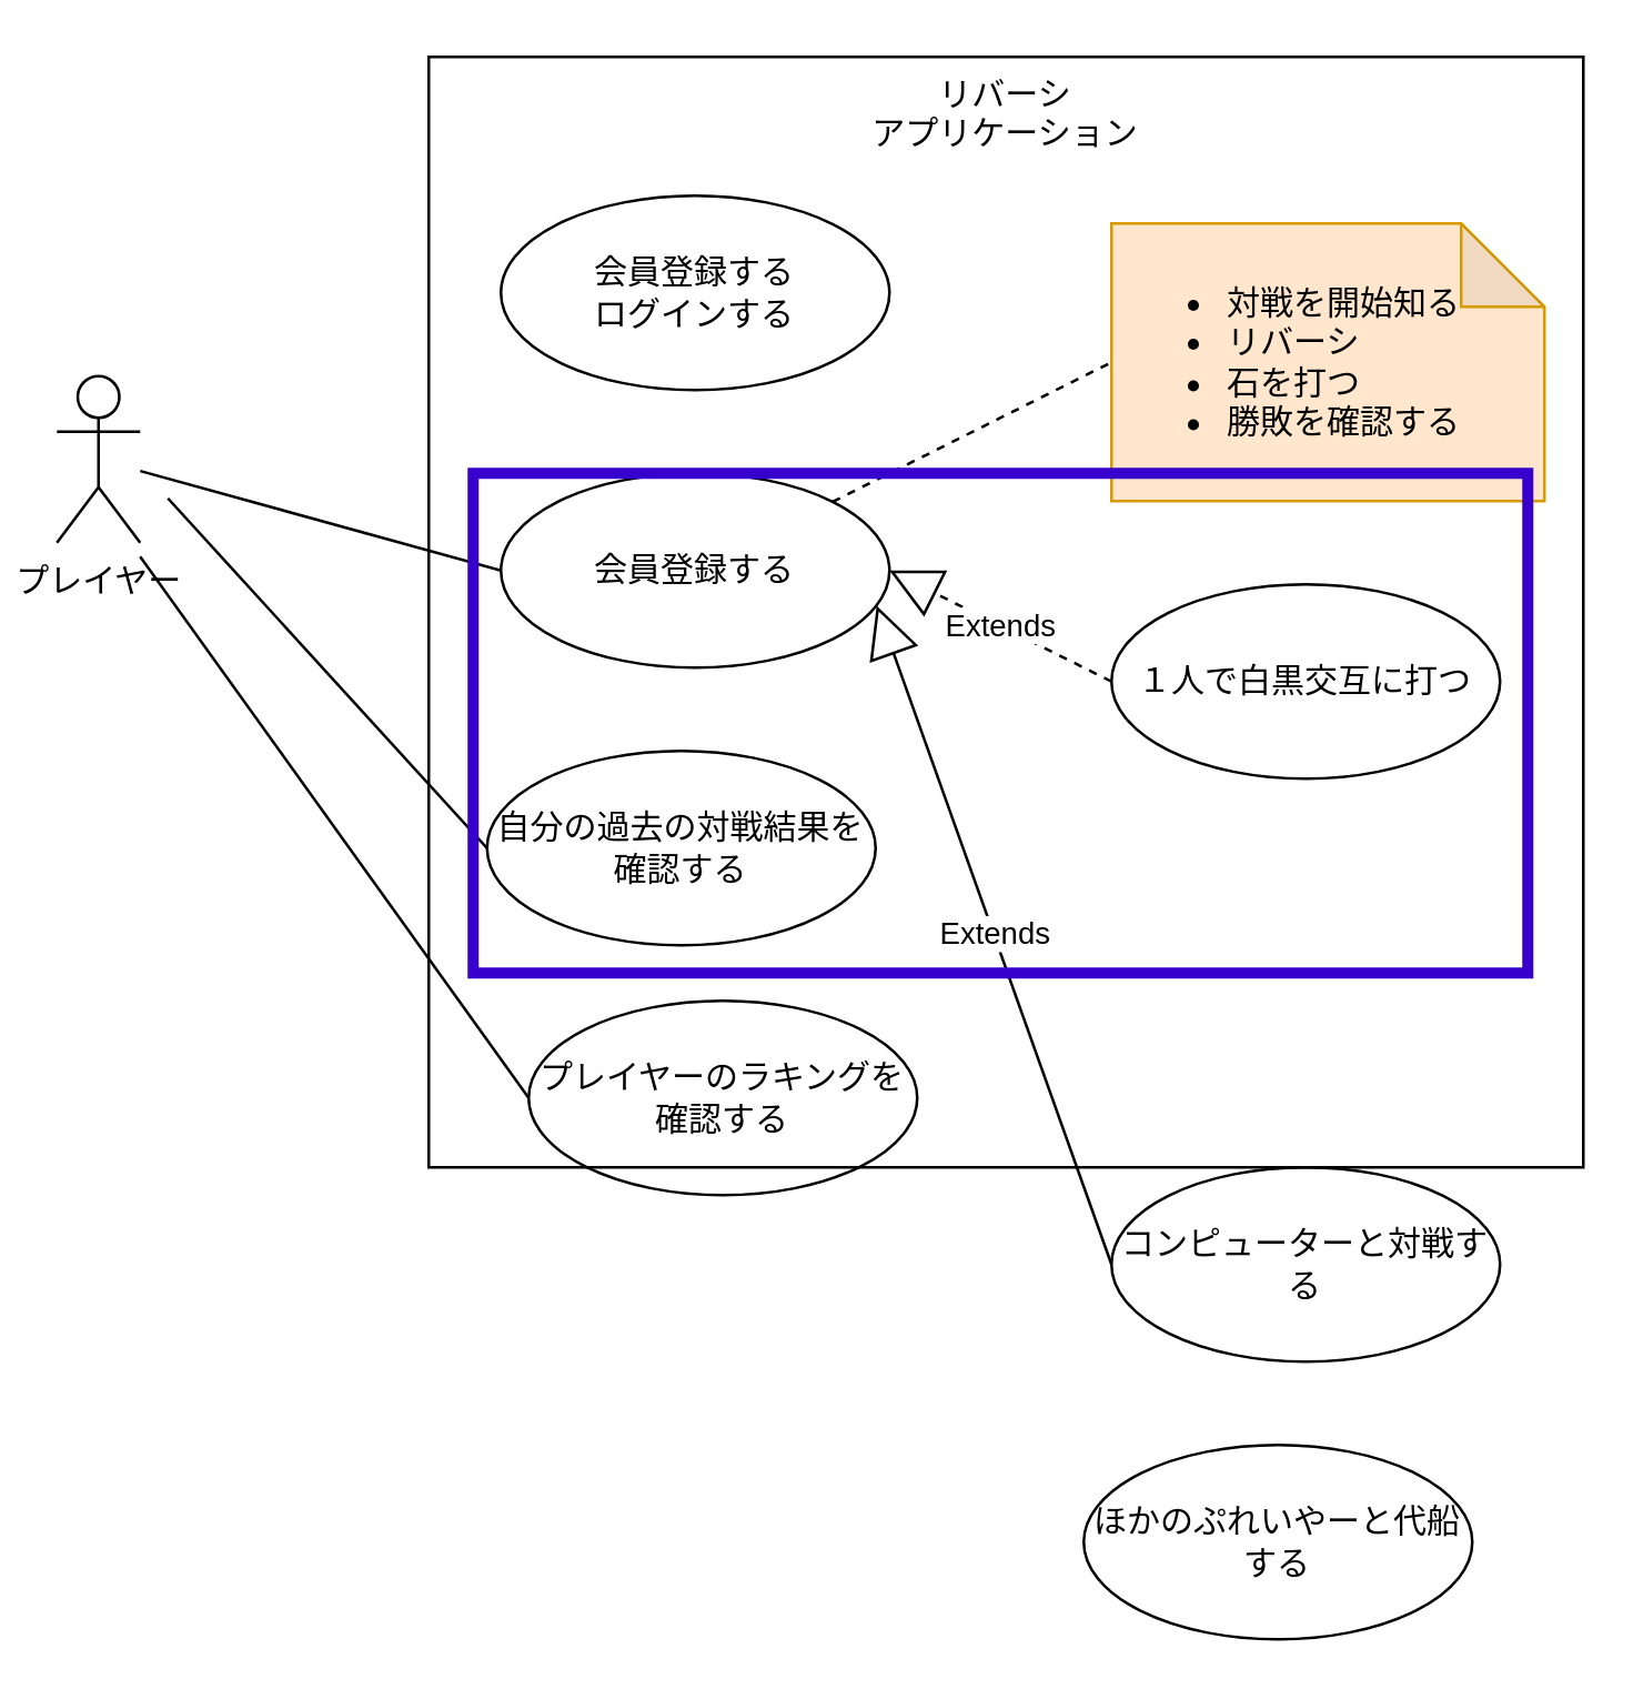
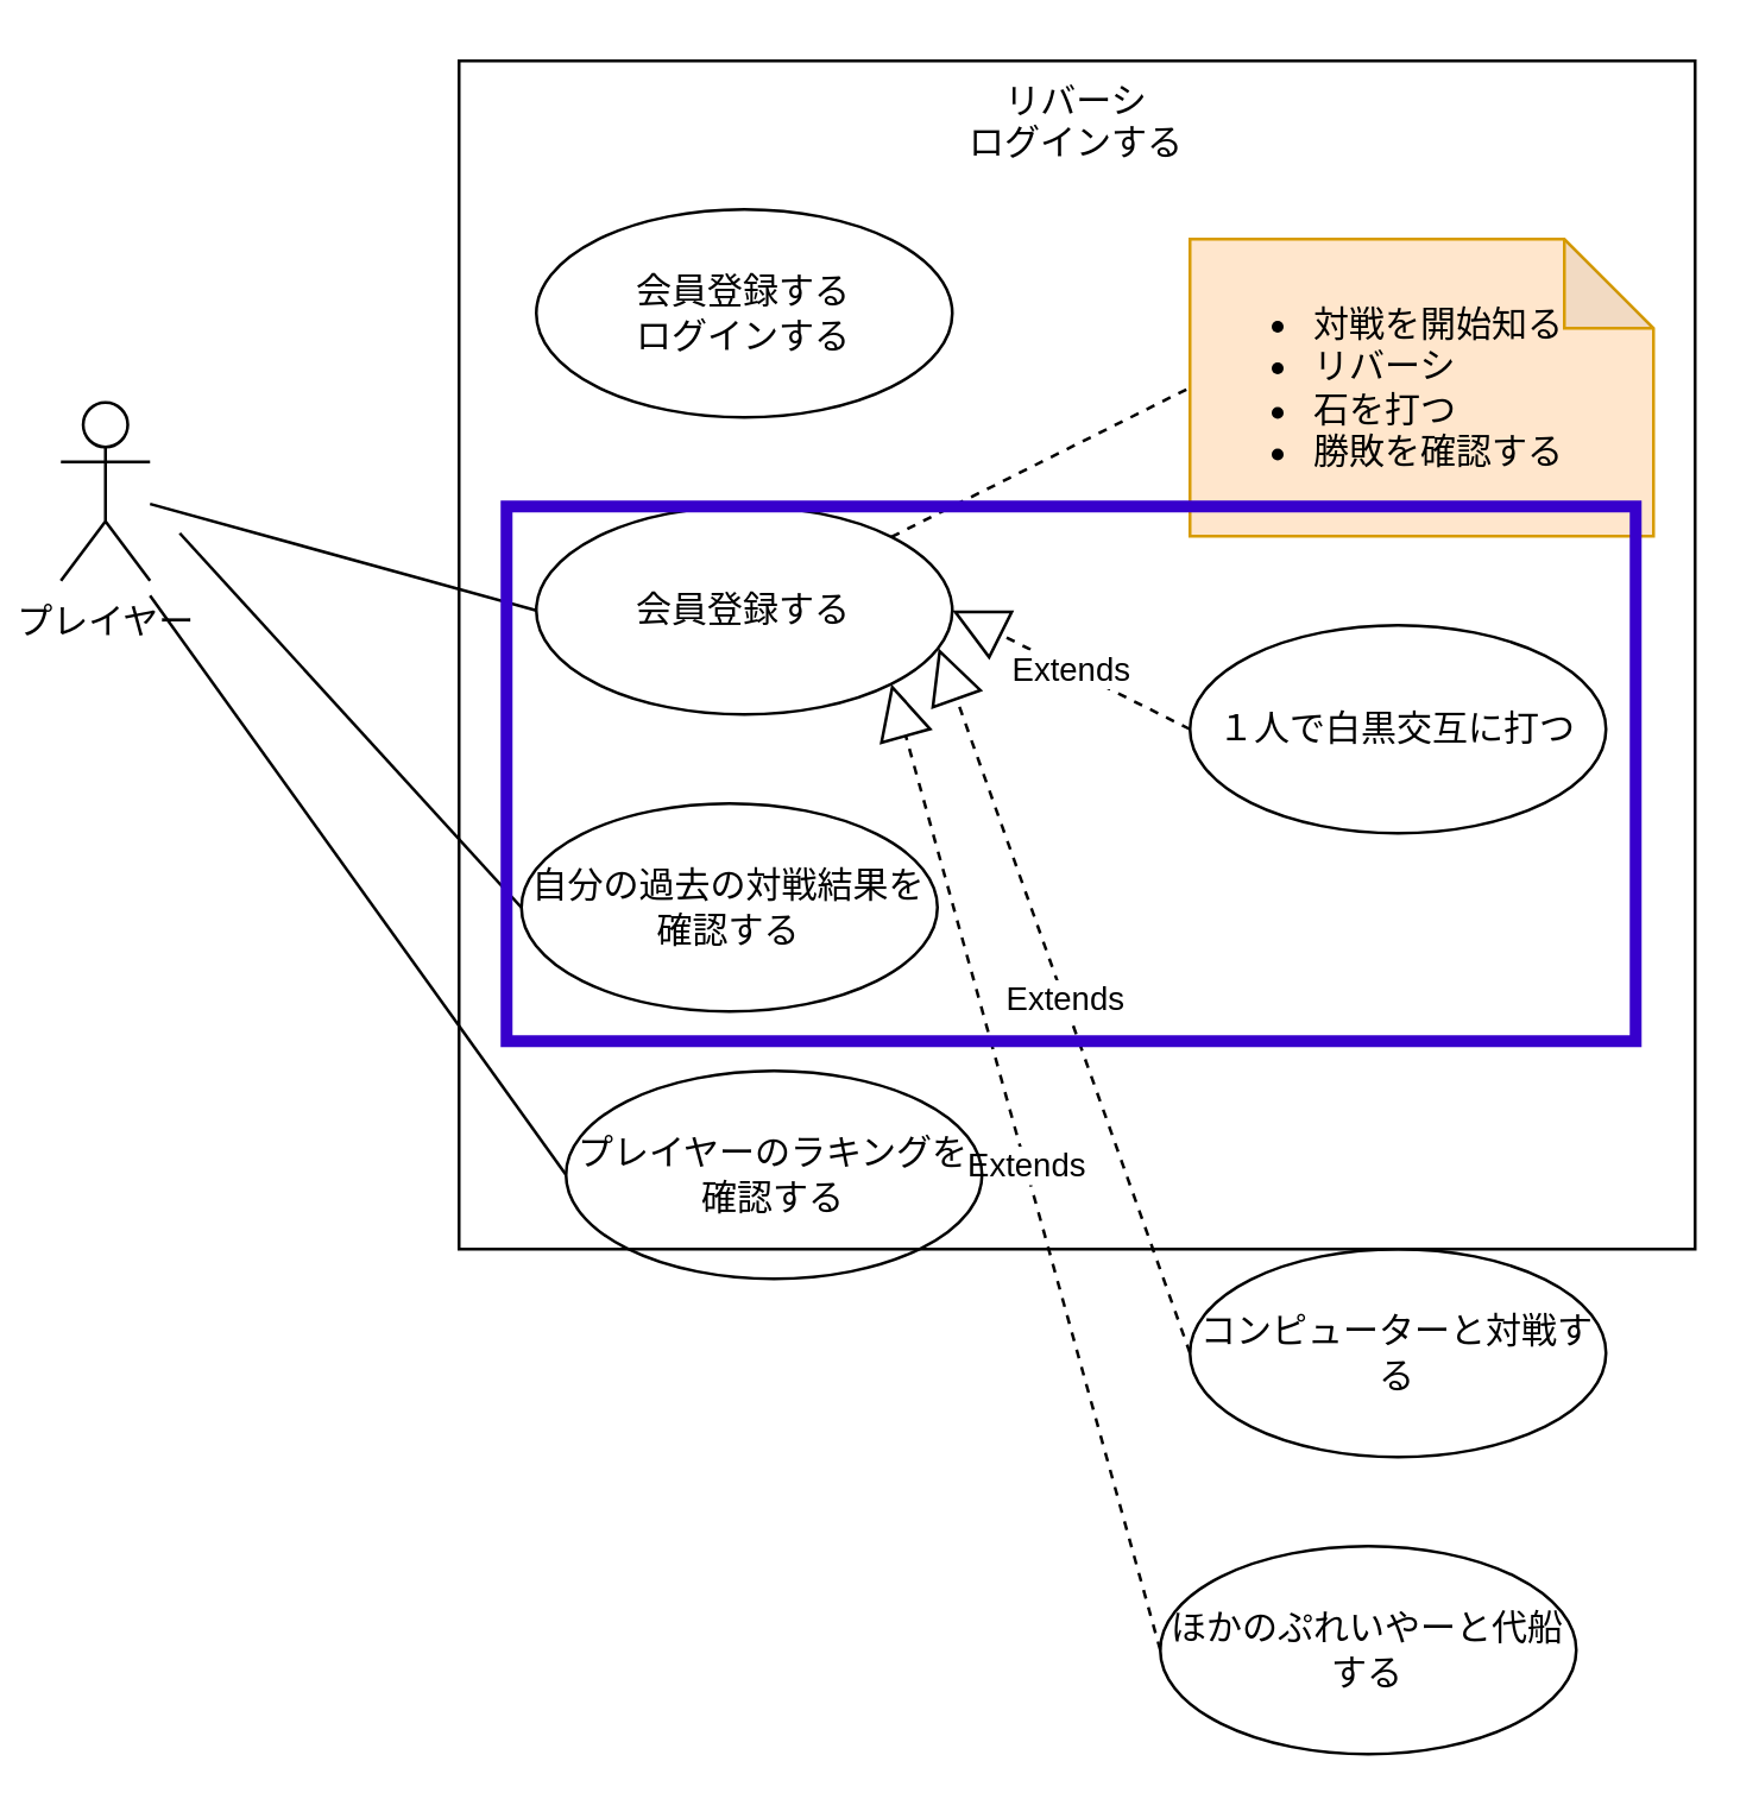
  <mxCell id="0" />
  <mxCell id="1" parent="0" />
- <mxCell id="2" value="リバーシ&lt;br&gt;アプリケーション" style="rounded=0;whiteSpace=wrap;html=1;fillColor=none;align=center;verticalAlign=top;" vertex="1" parent="1"><mxGeometry x="154" y="20" width="416" height="400" as="geometry" /></mxCell>
+ <mxCell id="2" value="リバーシ&lt;br&gt;ログインする" style="rounded=0;whiteSpace=wrap;html=1;fillColor=none;align=center;verticalAlign=top;" vertex="1" parent="1"><mxGeometry x="154" y="20" width="416" height="400" as="geometry" /></mxCell>
  <mxCell id="3" value="プレイヤー" style="shape=umlActor;verticalLabelPosition=bottom;verticalAlign=top;html=1;outlineConnect=0;fillColor=none;" vertex="1" parent="1"><mxGeometry x="20" y="135" width="30" height="60" as="geometry" /></mxCell>
  <mxCell id="4" value="会員登録する" style="ellipse;whiteSpace=wrap;html=1;fillColor=none;" vertex="1" parent="1"><mxGeometry x="180" y="170" width="140" height="70" as="geometry" /></mxCell>
  <mxCell id="5" value="" style="endArrow=none;html=1;entryX=0;entryY=0.5;entryDx=0;entryDy=0;" edge="1" parent="1" source="3" target="4"><mxGeometry relative="1" as="geometry"><mxPoint x="330" y="510" as="sourcePoint" /><mxPoint x="190" y="205" as="targetPoint" /></mxGeometry></mxCell>
  <mxCell id="6" value="&lt;ul&gt;&lt;li&gt;対戦を開始知る&lt;/li&gt;&lt;li&gt;リバーシ&lt;/li&gt;&lt;li&gt;石を打つ&lt;/li&gt;&lt;li&gt;勝敗を確認する&lt;/li&gt;&lt;/ul&gt;" style="shape=note;whiteSpace=wrap;html=1;backgroundOutline=1;darkOpacity=0.05;fillColor=#ffe6cc;strokeColor=#d79b00;align=left;" vertex="1" parent="1"><mxGeometry x="400" y="80" width="156" height="100" as="geometry" /></mxCell>
  <mxCell id="7" value="" style="endArrow=none;html=1;entryX=0;entryY=0.5;entryDx=0;entryDy=0;entryPerimeter=0;exitX=1;exitY=0;exitDx=0;exitDy=0;dashed=1;" edge="1" parent="1" source="4" target="6"><mxGeometry relative="1" as="geometry"><mxPoint x="130" y="410" as="sourcePoint" /><mxPoint x="290" y="410" as="targetPoint" /></mxGeometry></mxCell>
  <mxCell id="8" value="会員登録する&lt;br&gt;ログインする" style="ellipse;whiteSpace=wrap;html=1;fillColor=none;" vertex="1" parent="1"><mxGeometry x="180" y="70" width="140" height="70" as="geometry" /></mxCell>
  <mxCell id="9" value="自分の過去の対戦結果を確認する" style="ellipse;whiteSpace=wrap;html=1;fillColor=none;" vertex="1" parent="1"><mxGeometry x="175" y="270" width="140" height="70" as="geometry" /></mxCell>
  <mxCell id="10" value="" style="endArrow=none;html=1;entryX=0;entryY=0.5;entryDx=0;entryDy=0;" edge="1" parent="1" target="9"><mxGeometry relative="1" as="geometry"><mxPoint x="60" y="179" as="sourcePoint" /><mxPoint x="190" y="215" as="targetPoint" /></mxGeometry></mxCell>
  <mxCell id="11" value="１人で白黒交互に打つ&lt;span style=&quot;color: rgba(0, 0, 0, 0); font-family: monospace; font-size: 0px; text-align: start;&quot;&gt;%3CmxGraphModel%3E%3Croot%3E%3CmxCell%20id%3D%220%22%2F%3E%3CmxCell%20id%3D%221%22%20parent%3D%220%22%2F%3E%3CmxCell%20id%3D%222%22%20value%3D%22%E5%AF%BE%E6%88%A6%E3%81%99%E3%82%8B%22%20style%3D%22ellipse%3BwhiteSpace%3Dwrap%3Bhtml%3D1%3BfillColor%3Dnone%3B%22%20vertex%3D%221%22%20parent%3D%221%22%3E%3CmxGeometry%20x%3D%22240%22%20y%3D%22560%22%20width%3D%22140%22%20height%3D%2270%22%20as%3D%22geometry%22%2F%3E%3C%2FmxCell%3E%3C%2Froot%3E%3C%2FmxGraphModel%3E&lt;/span&gt;" style="ellipse;whiteSpace=wrap;html=1;fillColor=none;" vertex="1" parent="1"><mxGeometry x="400" y="210" width="140" height="70" as="geometry" /></mxCell>
  <mxCell id="12" value="コンピューターと対戦する" style="ellipse;whiteSpace=wrap;html=1;fillColor=none;" vertex="1" parent="1"><mxGeometry x="400" y="420" width="140" height="70" as="geometry" /></mxCell>
  <mxCell id="13" value="ほかのぷれいやーと代船する" style="ellipse;whiteSpace=wrap;html=1;fillColor=none;" vertex="1" parent="1"><mxGeometry x="390" y="520" width="140" height="70" as="geometry" /></mxCell>
  <mxCell id="14" value="Extends" style="endArrow=block;endSize=16;endFill=0;html=1;dashed=1;exitX=0;exitY=0.5;exitDx=0;exitDy=0;entryX=1;entryY=0.5;entryDx=0;entryDy=0;" edge="1" parent="1" source="11" target="4"><mxGeometry width="160" relative="1" as="geometry"><mxPoint x="230" y="370" as="sourcePoint" /><mxPoint x="390" y="370" as="targetPoint" /></mxGeometry></mxCell>
- <mxCell id="15" value="Extends" style="endArrow=block;endSize=16;endFill=0;html=1;dashed=0;exitX=0;exitY=0.5;exitDx=0;exitDy=0;entryX=0.967;entryY=0.681;entryDx=0;entryDy=0;entryPerimeter=0;" edge="1" parent="1" source="12" target="4"><mxGeometry width="160" relative="1" as="geometry"><mxPoint x="410" y="255" as="sourcePoint" /><mxPoint x="330" y="215" as="targetPoint" /></mxGeometry></mxCell>
+ <mxCell id="15" value="Extends" style="endArrow=block;endSize=16;endFill=0;html=1;dashed=1;exitX=0;exitY=0.5;exitDx=0;exitDy=0;entryX=0.967;entryY=0.681;entryDx=0;entryDy=0;entryPerimeter=0;" edge="1" parent="1" source="12" target="4"><mxGeometry width="160" relative="1" as="geometry"><mxPoint x="410" y="255" as="sourcePoint" /><mxPoint x="330" y="215" as="targetPoint" /></mxGeometry></mxCell>
+ <mxCell id="16" value="Extends" style="endArrow=block;endSize=16;endFill=0;html=1;dashed=1;exitX=0;exitY=0.5;exitDx=0;exitDy=0;entryX=1;entryY=1;entryDx=0;entryDy=0;" edge="1" parent="1" source="13" target="4"><mxGeometry width="160" relative="1" as="geometry"><mxPoint x="420" y="265" as="sourcePoint" /><mxPoint x="340" y="225" as="targetPoint" /></mxGeometry></mxCell>
  <mxCell id="17" value="プレイヤーのラキングを確認する" style="ellipse;whiteSpace=wrap;html=1;fillColor=none;" vertex="1" parent="1"><mxGeometry x="190" y="360" width="140" height="70" as="geometry" /></mxCell>
  <mxCell id="18" value="" style="endArrow=none;html=1;entryX=0;entryY=0.5;entryDx=0;entryDy=0;" edge="1" parent="1" target="17"><mxGeometry relative="1" as="geometry"><mxPoint x="50" y="200" as="sourcePoint" /><mxPoint x="200" y="315" as="targetPoint" /></mxGeometry></mxCell>
  <mxCell id="19" value="" style="rounded=0;whiteSpace=wrap;html=1;fillColor=none;strokeColor=#3700CC;fontColor=#ffffff;strokeWidth=4;" vertex="1" parent="1"><mxGeometry x="170" y="170" width="380" height="180" as="geometry" /></mxCell>
